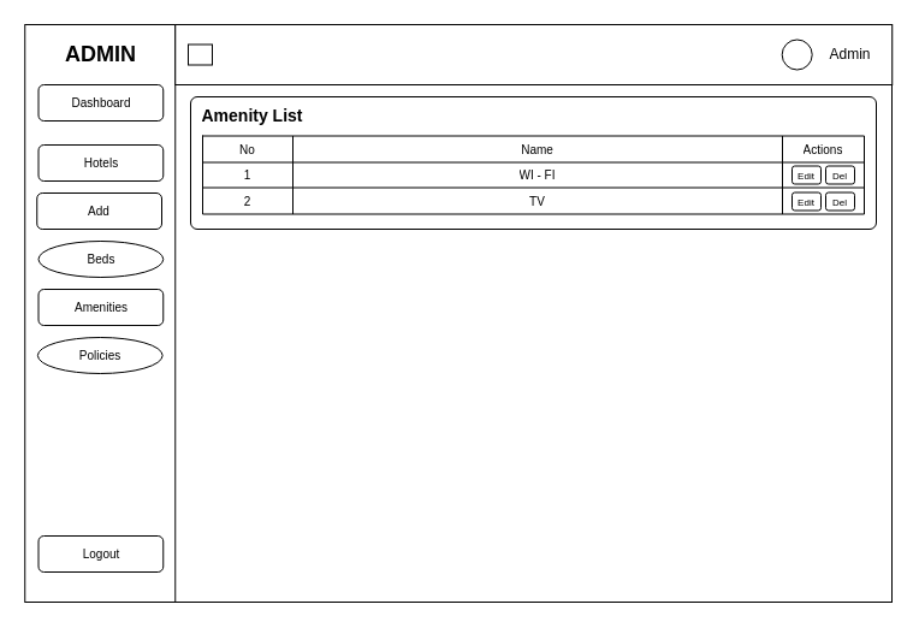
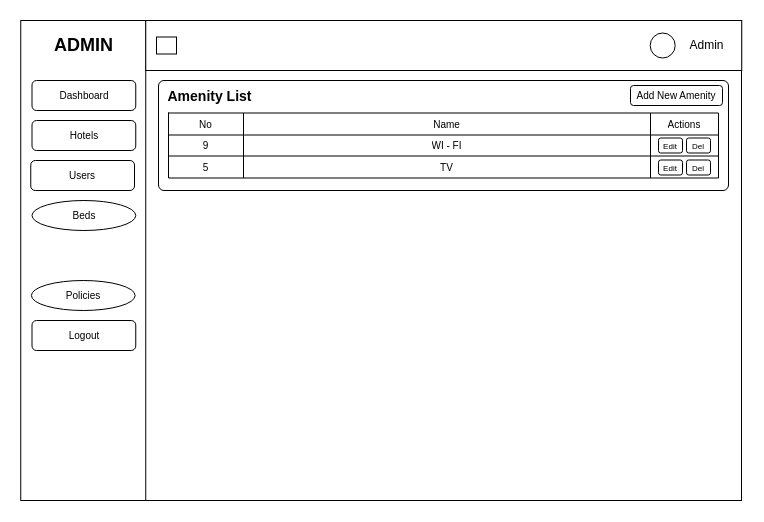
  <mxCell id="0" />
  <mxCell id="1" parent="0" />
  <mxCell id="2" value="" style="rounded=0;whiteSpace=wrap;html=1;" vertex="1" parent="1"><mxGeometry x="21" y="20" width="720" height="480" as="geometry" /></mxCell>
  <mxCell id="3" value="" style="rounded=0;whiteSpace=wrap;html=1;" vertex="1" parent="1"><mxGeometry x="20.25" y="20" width="125" height="480" as="geometry" /></mxCell>
  <mxCell id="4" value="" style="rounded=0;whiteSpace=wrap;html=1;" vertex="1" parent="1"><mxGeometry x="145.25" y="20" width="596" height="50" as="geometry" /></mxCell>
  <mxCell id="5" value="ADMIN" style="text;html=1;align=center;verticalAlign=middle;whiteSpace=wrap;rounded=0;fontSize=18;fontStyle=1" vertex="1" parent="1"><mxGeometry x="31.5" y="30" width="102.5" height="30" as="geometry" /></mxCell>
  <mxCell id="6" value="" style="group" vertex="1" connectable="0" parent="1"><mxGeometry x="604" y="30" width="132" height="30" as="geometry" /></mxCell>
  <mxCell id="7" value="" style="ellipse;whiteSpace=wrap;html=1;aspect=fixed;" vertex="1" parent="6"><mxGeometry x="45.692" y="2.5" width="25" height="25" as="geometry" /></mxCell>
  <mxCell id="8" value="Admin" style="text;html=1;align=center;verticalAlign=middle;resizable=0;points=[];autosize=1;strokeColor=none;fillColor=none;" vertex="1" parent="6"><mxGeometry x="71.997" width="60" height="30" as="geometry" /></mxCell>
  <mxCell id="9" value="" style="rounded=0;whiteSpace=wrap;html=1;" vertex="1" parent="1"><mxGeometry x="156" y="36.5" width="20" height="17" as="geometry" /></mxCell>
- <mxCell id="10" value="Dashboard" style="rounded=1;whiteSpace=wrap;html=1;fontSize=10;" vertex="1" parent="1"><mxGeometry x="31.5" y="70" width="103.75" height="30" as="geometry" /></mxCell>
+ <mxCell id="10" value="Dashboard" style="rounded=1;whiteSpace=wrap;html=1;fontSize=10;" vertex="1" parent="1"><mxGeometry x="31.5" y="80" width="103.75" height="30" as="geometry" /></mxCell>
  <mxCell id="11" value="&lt;font style=&quot;font-size: 10px;&quot;&gt;Hotels&lt;/font&gt;" style="rounded=1;whiteSpace=wrap;html=1;" vertex="1" parent="1"><mxGeometry x="31.5" y="120" width="103.75" height="30" as="geometry" /></mxCell>
- <mxCell id="12" value="&lt;font style=&quot;font-size: 10px;&quot;&gt;Add&lt;/font&gt;" style="rounded=1;whiteSpace=wrap;html=1;" vertex="1" parent="1"><mxGeometry x="30.25" y="160" width="103.75" height="30" as="geometry" /></mxCell>
- <mxCell id="13" value="&lt;font style=&quot;font-size: 10px;&quot;&gt;Amenities&lt;/font&gt;" style="rounded=1;whiteSpace=wrap;html=1;" vertex="1" parent="1"><mxGeometry x="31.5" y="240" width="103.75" height="30" as="geometry" /></mxCell>
+ <mxCell id="12" value="&lt;font style=&quot;font-size: 10px;&quot;&gt;Users&lt;/font&gt;" style="rounded=1;whiteSpace=wrap;html=1;" vertex="1" parent="1"><mxGeometry x="30.25" y="160" width="103.75" height="30" as="geometry" /></mxCell>
  <mxCell id="14" value="&lt;font style=&quot;font-size: 10px;&quot;&gt;Beds&lt;/font&gt;" style="ellipse;whiteSpace=wrap;html=1;" vertex="1" parent="1"><mxGeometry x="31.5" y="200" width="103.75" height="30" as="geometry" /></mxCell>
  <mxCell id="15" value="&lt;font style=&quot;font-size: 10px;&quot;&gt;Policies&lt;/font&gt;" style="ellipse;whiteSpace=wrap;html=1;" vertex="1" parent="1"><mxGeometry x="30.88" y="280" width="103.75" height="30" as="geometry" /></mxCell>
- <mxCell id="16" value="&lt;font style=&quot;font-size: 10px;&quot;&gt;Logout&lt;/font&gt;" style="rounded=1;whiteSpace=wrap;html=1;" vertex="1" parent="1"><mxGeometry x="31.5" y="445" width="103.75" height="30" as="geometry" /></mxCell>
+ <mxCell id="16" value="&lt;font style=&quot;font-size: 10px;&quot;&gt;Logout&lt;/font&gt;" style="rounded=1;whiteSpace=wrap;html=1;" vertex="1" parent="1"><mxGeometry x="31.5" y="320" width="103.75" height="30" as="geometry" /></mxCell>
  <mxCell id="17" value="" style="rounded=1;whiteSpace=wrap;html=1;arcSize=5;" vertex="1" parent="1"><mxGeometry x="158" y="80" width="570" height="110" as="geometry" /></mxCell>
  <mxCell id="18" value="&lt;font style=&quot;font-size: 14px;&quot;&gt;&lt;b&gt;Amenity List&lt;/b&gt;&lt;/font&gt;" style="text;html=1;align=center;verticalAlign=middle;resizable=0;points=[];autosize=1;strokeColor=none;fillColor=none;" vertex="1" parent="1"><mxGeometry x="158" y="81" width="102" height="29" as="geometry" /></mxCell>
  <mxCell id="19" value="" style="shape=table;startSize=0;container=1;collapsible=0;childLayout=tableLayout;fontSize=10;" vertex="1" parent="1"><mxGeometry x="168" y="112.5" width="550" height="65" as="geometry" /></mxCell>
  <mxCell id="20" value="" style="shape=tableRow;horizontal=0;startSize=0;swimlaneHead=0;swimlaneBody=0;strokeColor=inherit;top=0;left=0;bottom=0;right=0;collapsible=0;dropTarget=0;fillColor=none;points=[[0,0.5],[1,0.5]];portConstraint=eastwest;fontSize=10;" vertex="1" parent="19"><mxGeometry width="550" height="22" as="geometry" /></mxCell>
  <mxCell id="21" value="No" style="shape=partialRectangle;html=1;whiteSpace=wrap;connectable=0;strokeColor=inherit;overflow=hidden;fillColor=none;top=0;left=0;bottom=0;right=0;pointerEvents=1;fontSize=10;" vertex="1" parent="20"><mxGeometry width="75" height="22" as="geometry"><mxRectangle width="75" height="22" as="alternateBounds" /></mxGeometry></mxCell>
  <mxCell id="22" value="Name" style="shape=partialRectangle;html=1;whiteSpace=wrap;connectable=0;strokeColor=inherit;overflow=hidden;fillColor=none;top=0;left=0;bottom=0;right=0;pointerEvents=1;fontSize=10;" vertex="1" parent="20"><mxGeometry x="75" width="407" height="22" as="geometry"><mxRectangle width="407" height="22" as="alternateBounds" /></mxGeometry></mxCell>
  <mxCell id="23" value="Actions" style="shape=partialRectangle;html=1;whiteSpace=wrap;connectable=0;strokeColor=inherit;overflow=hidden;fillColor=none;top=0;left=0;bottom=0;right=0;pointerEvents=1;fontSize=10;" vertex="1" parent="20"><mxGeometry x="482" width="68" height="22" as="geometry"><mxRectangle width="68" height="22" as="alternateBounds" /></mxGeometry></mxCell>
  <mxCell id="24" value="" style="shape=tableRow;horizontal=0;startSize=0;swimlaneHead=0;swimlaneBody=0;strokeColor=inherit;top=0;left=0;bottom=0;right=0;collapsible=0;dropTarget=0;fillColor=none;points=[[0,0.5],[1,0.5]];portConstraint=eastwest;fontSize=10;" vertex="1" parent="19"><mxGeometry y="22" width="550" height="21" as="geometry" /></mxCell>
- <mxCell id="25" value="1" style="shape=partialRectangle;html=1;whiteSpace=wrap;connectable=0;strokeColor=inherit;overflow=hidden;fillColor=none;top=0;left=0;bottom=0;right=0;pointerEvents=1;fontSize=10;" vertex="1" parent="24"><mxGeometry width="75" height="21" as="geometry"><mxRectangle width="75" height="21" as="alternateBounds" /></mxGeometry></mxCell>
+ <mxCell id="25" value="9" style="shape=partialRectangle;html=1;whiteSpace=wrap;connectable=0;strokeColor=inherit;overflow=hidden;fillColor=none;top=0;left=0;bottom=0;right=0;pointerEvents=1;fontSize=10;" vertex="1" parent="24"><mxGeometry width="75" height="21" as="geometry"><mxRectangle width="75" height="21" as="alternateBounds" /></mxGeometry></mxCell>
  <mxCell id="26" value="WI - FI" style="shape=partialRectangle;html=1;whiteSpace=wrap;connectable=0;strokeColor=inherit;overflow=hidden;fillColor=none;top=0;left=0;bottom=0;right=0;pointerEvents=1;fontSize=10;" vertex="1" parent="24"><mxGeometry x="75" width="407" height="21" as="geometry"><mxRectangle width="407" height="21" as="alternateBounds" /></mxGeometry></mxCell>
  <mxCell id="27" value="" style="shape=partialRectangle;html=1;whiteSpace=wrap;connectable=0;strokeColor=inherit;overflow=hidden;fillColor=none;top=0;left=0;bottom=0;right=0;pointerEvents=1;fontSize=10;" vertex="1" parent="24"><mxGeometry x="482" width="68" height="21" as="geometry"><mxRectangle width="68" height="21" as="alternateBounds" /></mxGeometry></mxCell>
  <mxCell id="28" value="" style="shape=tableRow;horizontal=0;startSize=0;swimlaneHead=0;swimlaneBody=0;strokeColor=inherit;top=0;left=0;bottom=0;right=0;collapsible=0;dropTarget=0;fillColor=none;points=[[0,0.5],[1,0.5]];portConstraint=eastwest;fontSize=10;" vertex="1" parent="19"><mxGeometry y="43" width="550" height="22" as="geometry" /></mxCell>
- <mxCell id="29" value="2" style="shape=partialRectangle;html=1;whiteSpace=wrap;connectable=0;strokeColor=inherit;overflow=hidden;fillColor=none;top=0;left=0;bottom=0;right=0;pointerEvents=1;fontSize=10;" vertex="1" parent="28"><mxGeometry width="75" height="22" as="geometry"><mxRectangle width="75" height="22" as="alternateBounds" /></mxGeometry></mxCell>
+ <mxCell id="29" value="5" style="shape=partialRectangle;html=1;whiteSpace=wrap;connectable=0;strokeColor=inherit;overflow=hidden;fillColor=none;top=0;left=0;bottom=0;right=0;pointerEvents=1;fontSize=10;" vertex="1" parent="28"><mxGeometry width="75" height="22" as="geometry"><mxRectangle width="75" height="22" as="alternateBounds" /></mxGeometry></mxCell>
  <mxCell id="30" value="&lt;span style=&quot;color: rgb(0, 0, 0);&quot;&gt;TV&lt;/span&gt;" style="shape=partialRectangle;html=1;whiteSpace=wrap;connectable=0;strokeColor=inherit;overflow=hidden;fillColor=none;top=0;left=0;bottom=0;right=0;pointerEvents=1;fontSize=10;" vertex="1" parent="28"><mxGeometry x="75" width="407" height="22" as="geometry"><mxRectangle width="407" height="22" as="alternateBounds" /></mxGeometry></mxCell>
  <mxCell id="31" value="" style="shape=partialRectangle;html=1;whiteSpace=wrap;connectable=0;strokeColor=inherit;overflow=hidden;fillColor=none;top=0;left=0;bottom=0;right=0;pointerEvents=1;fontSize=10;" vertex="1" parent="28"><mxGeometry x="482" width="68" height="22" as="geometry"><mxRectangle width="68" height="22" as="alternateBounds" /></mxGeometry></mxCell>
  <mxCell id="32" value="&lt;font style=&quot;font-size: 8px;&quot;&gt;Edit&lt;/font&gt;" style="rounded=1;whiteSpace=wrap;html=1;" vertex="1" parent="1"><mxGeometry x="658" y="137.5" width="24" height="15" as="geometry" /></mxCell>
  <mxCell id="33" value="&lt;font style=&quot;font-size: 8px;&quot;&gt;Del&lt;/font&gt;" style="rounded=1;whiteSpace=wrap;html=1;" vertex="1" parent="1"><mxGeometry x="686" y="137.5" width="24" height="15" as="geometry" /></mxCell>
  <mxCell id="34" value="" style="shape=partialRectangle;html=1;whiteSpace=wrap;connectable=0;strokeColor=inherit;overflow=hidden;fillColor=none;top=0;left=0;bottom=0;right=0;pointerEvents=1;fontSize=10;" vertex="1" parent="1"><mxGeometry x="623" y="156.5" width="90" height="21" as="geometry"><mxRectangle width="90" height="21" as="alternateBounds" /></mxGeometry></mxCell>
  <mxCell id="35" value="&lt;font style=&quot;font-size: 8px;&quot;&gt;Edit&lt;/font&gt;" style="rounded=1;whiteSpace=wrap;html=1;" vertex="1" parent="1"><mxGeometry x="658" y="159.5" width="24" height="15" as="geometry" /></mxCell>
  <mxCell id="36" value="&lt;font style=&quot;font-size: 8px;&quot;&gt;Del&lt;/font&gt;" style="rounded=1;whiteSpace=wrap;html=1;" vertex="1" parent="1"><mxGeometry x="686" y="159.5" width="24" height="15" as="geometry" /></mxCell>
+ <mxCell id="37" value="&lt;font&gt;Add New Amenity&lt;/font&gt;" style="rounded=1;whiteSpace=wrap;html=1;fontSize=10;" vertex="1" parent="1"><mxGeometry x="630" y="85" width="92" height="20" as="geometry" /></mxCell>
